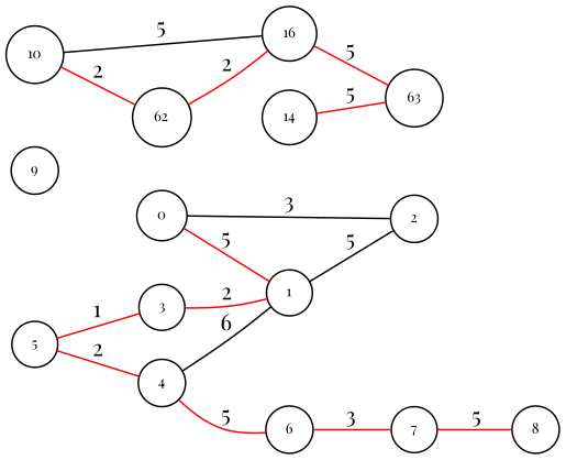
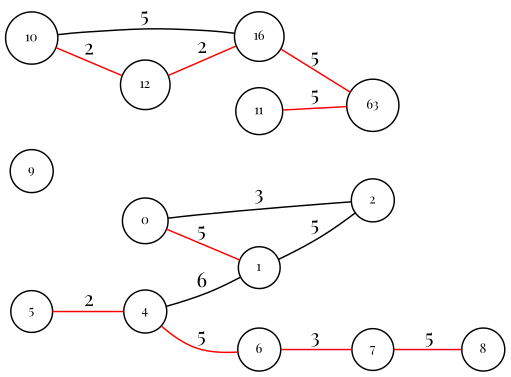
  digraph {
    fontname="Playfair Display"
    rankdir=LR
    node [fontname="Playfair Display" fontsize=9 shape=circle]
    edge [color=red dir=none fontname="Playfair Display"]
    0 [height=0.25]
    1 [height=0.25]
    2 [height=0.25]
-   3 [height=0.25]
    4 [height=0.25]
    6 [height=0.25]
    7 [height=0.25]
    5 [height=0.25]
    8 [height=0.25]
    9 [height=0.25]
    10 [height=0.25]
    n12 [height=0.25 label=16]
-   12 [height=0.25 label=62]
+   12 [height=0.25]
    n14 [height=0.25 label=63]
-   14 [height=0.25]
+   14 [height=0.25 label=11]
    0 -> 1 [label=5]
    0 -> 2 [color=black label=3]
    1 -> 2 [color=black label=5]
-   3 -> 1 [label=2]
    4 -> 1 [color=black label=6]
    4 -> 6 [label=5]
    6 -> 7 [label=3]
    7 -> 8 [label=5]
-   5 -> 3 [label=1]
    5 -> 4 [label=2]
    10 -> n12 [color=black label=5]
    10 -> 12 [label=2]
    n12 -> n14 [label=5]
    12 -> n12 [label=2]
    14 -> n14 [label=5]
  }
